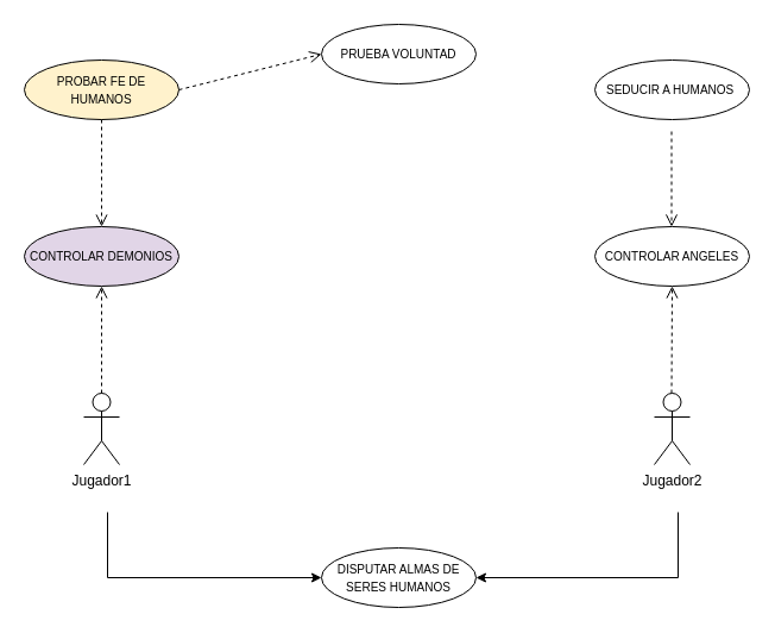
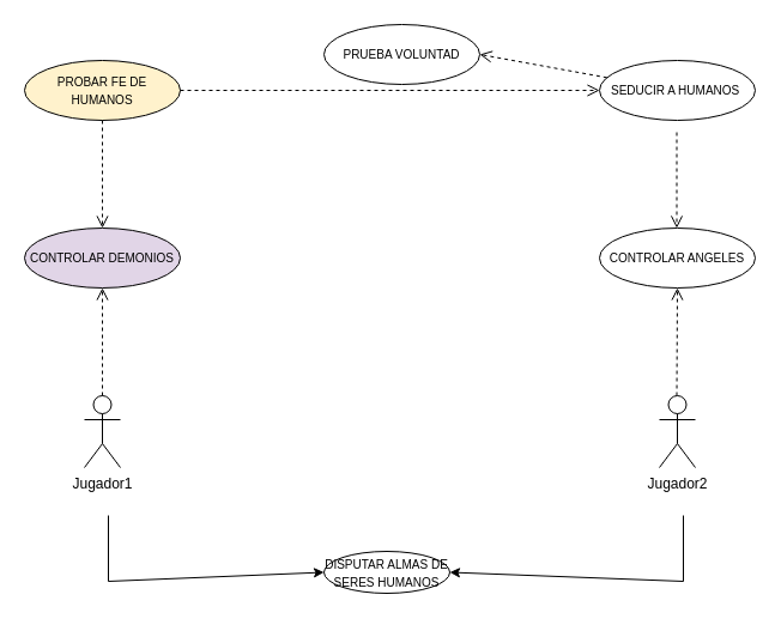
  <mxCell id="0" />
  <mxCell id="1" parent="0" />
  <mxCell id="2" value="Jugador1" style="shape=umlActor;verticalLabelPosition=bottom;verticalAlign=top;html=1;outlineConnect=0;" vertex="1" parent="1"><mxGeometry x="70" y="330" width="30" height="60" as="geometry" /></mxCell>
  <mxCell id="3" value="Jugador2" style="shape=umlActor;verticalLabelPosition=bottom;verticalAlign=top;html=1;outlineConnect=0;" vertex="1" parent="1"><mxGeometry x="550" y="330" width="30" height="60" as="geometry" /></mxCell>
- <mxCell id="4" value="&lt;font style=&quot;font-size: 10px;&quot;&gt;DISPUTAR ALMAS DE SERES HUMANOS&lt;/font&gt;" style="ellipse;whiteSpace=wrap;html=1;" vertex="1" parent="1"><mxGeometry x="270" y="460" width="130" height="50" as="geometry" /></mxCell>
+ <mxCell id="4" value="&lt;font style=&quot;font-size: 10px;&quot;&gt;DISPUTAR ALMAS DE SERES HUMANOS&lt;/font&gt;" style="ellipse;whiteSpace=wrap;html=1;" vertex="1" parent="1"><mxGeometry x="270" y="460" width="105" height="35" as="geometry" /></mxCell>
  <mxCell id="5" value="&lt;span style=&quot;font-size: 10px;&quot;&gt;CONTROLAR DEMONIOS&lt;/span&gt;" style="ellipse;whiteSpace=wrap;html=1;fillColor=#e1d5e7;" vertex="1" parent="1"><mxGeometry x="20" y="190" width="130" height="50" as="geometry" /></mxCell>
  <mxCell id="6" value="&lt;font style=&quot;font-size: 10px;&quot;&gt;CONTROLAR ANGELES&lt;/font&gt;" style="ellipse;whiteSpace=wrap;html=1;" vertex="1" parent="1"><mxGeometry x="500" y="190" width="130" height="50" as="geometry" /></mxCell>
  <mxCell id="7" value="" style="endArrow=classic;html=1;rounded=0;fontSize=10;entryX=0;entryY=0.5;entryDx=0;entryDy=0;" edge="1" parent="1" target="4"><mxGeometry width="50" height="50" relative="1" as="geometry"><mxPoint x="90" y="430" as="sourcePoint" /><mxPoint x="140" y="380" as="targetPoint" /><Array as="points"><mxPoint x="90" y="485" /></Array></mxGeometry></mxCell>
  <mxCell id="8" value="" style="endArrow=classic;html=1;rounded=0;fontSize=10;entryX=1;entryY=0.5;entryDx=0;entryDy=0;" edge="1" parent="1" target="4"><mxGeometry width="50" height="50" relative="1" as="geometry"><mxPoint x="570" y="430" as="sourcePoint" /><mxPoint x="510" y="445" as="targetPoint" /><Array as="points"><mxPoint x="570" y="485" /></Array></mxGeometry></mxCell>
  <mxCell id="9" value="" style="html=1;verticalAlign=bottom;endArrow=open;dashed=1;endSize=8;rounded=0;fontSize=10;exitX=0.5;exitY=0;exitDx=0;exitDy=0;exitPerimeter=0;" edge="1" parent="1" source="2"><mxGeometry x="-0.5" y="-40" relative="1" as="geometry"><mxPoint x="160" y="230" as="sourcePoint" /><mxPoint x="85" y="240" as="targetPoint" /><mxPoint as="offset" /></mxGeometry></mxCell>
  <mxCell id="10" value="" style="html=1;verticalAlign=bottom;endArrow=open;dashed=1;endSize=8;rounded=0;fontSize=10;exitX=0.5;exitY=0;exitDx=0;exitDy=0;exitPerimeter=0;" edge="1" parent="1"><mxGeometry x="-0.5" y="-40" relative="1" as="geometry"><mxPoint x="564.5" y="330" as="sourcePoint" /><mxPoint x="565" y="240" as="targetPoint" /><mxPoint as="offset" /></mxGeometry></mxCell>
  <mxCell id="11" value="&lt;font style=&quot;font-size: 10px;&quot;&gt;PROBAR FE DE HUMANOS&lt;/font&gt;" style="ellipse;whiteSpace=wrap;html=1;fillColor=#fff2cc;" vertex="1" parent="1"><mxGeometry x="20" y="50" width="130" height="50" as="geometry" /></mxCell>
  <mxCell id="12" value="" style="html=1;verticalAlign=bottom;endArrow=open;dashed=1;endSize=8;rounded=0;fontSize=10;exitX=0.5;exitY=1;exitDx=0;exitDy=0;" edge="1" parent="1" source="11" target="5"><mxGeometry x="-0.5" y="-40" relative="1" as="geometry"><mxPoint x="80" y="140" as="sourcePoint" /><mxPoint x="80" y="50" as="targetPoint" /><mxPoint as="offset" /></mxGeometry></mxCell>
  <mxCell id="13" value="&lt;font style=&quot;font-size: 10px;&quot;&gt;SEDUCIR A HUMANOS&amp;nbsp;&lt;/font&gt;" style="ellipse;whiteSpace=wrap;html=1;" vertex="1" parent="1"><mxGeometry x="500" y="50" width="130" height="50" as="geometry" /></mxCell>
  <mxCell id="14" value="" style="html=1;verticalAlign=bottom;endArrow=open;dashed=1;endSize=8;rounded=0;fontSize=10;exitX=0.5;exitY=1;exitDx=0;exitDy=0;" edge="1" parent="1"><mxGeometry x="-0.5" y="-40" relative="1" as="geometry"><mxPoint x="564.5" y="110" as="sourcePoint" /><mxPoint x="564.5" y="190" as="targetPoint" /><mxPoint as="offset" /></mxGeometry></mxCell>
  <mxCell id="15" value="&lt;font style=&quot;font-size: 10px;&quot;&gt;PRUEBA VOLUNTAD&lt;/font&gt;" style="ellipse;whiteSpace=wrap;html=1;" vertex="1" parent="1"><mxGeometry x="270" y="20" width="130" height="50" as="geometry" /></mxCell>
- <mxCell id="16" value="" style="html=1;verticalAlign=bottom;endArrow=open;dashed=1;endSize=8;rounded=0;fontSize=10;exitX=1;exitY=0.5;exitDx=0;exitDy=0;entryX=0;entryY=0.5;entryDx=0;entryDy=0;" edge="1" parent="1" source="11" target="15"><mxGeometry x="-0.5" y="-40" relative="1" as="geometry"><mxPoint x="190" y="80" as="sourcePoint" /><mxPoint x="190" y="-10" as="targetPoint" /><mxPoint as="offset" /></mxGeometry></mxCell>
+ <mxCell id="16" value="" style="html=1;verticalAlign=bottom;endArrow=open;dashed=1;endSize=8;rounded=0;fontSize=10;exitX=1;exitY=0.5;exitDx=0;exitDy=0;" edge="1" parent="1" source="11" target="13"><mxGeometry x="-0.5" y="-40" relative="1" as="geometry"><mxPoint x="190" y="80" as="sourcePoint" /><mxPoint x="190" y="-10" as="targetPoint" /><mxPoint as="offset" /></mxGeometry></mxCell>
+ <mxCell id="17" value="" style="html=1;verticalAlign=bottom;endArrow=open;dashed=1;endSize=8;rounded=0;fontSize=10;entryX=1;entryY=0.5;entryDx=0;entryDy=0;" edge="1" parent="1" source="13" target="15"><mxGeometry x="-0.5" y="-40" relative="1" as="geometry"><mxPoint x="430" y="70" as="sourcePoint" /><mxPoint x="540" y="70" as="targetPoint" /><mxPoint as="offset" /></mxGeometry></mxCell>
